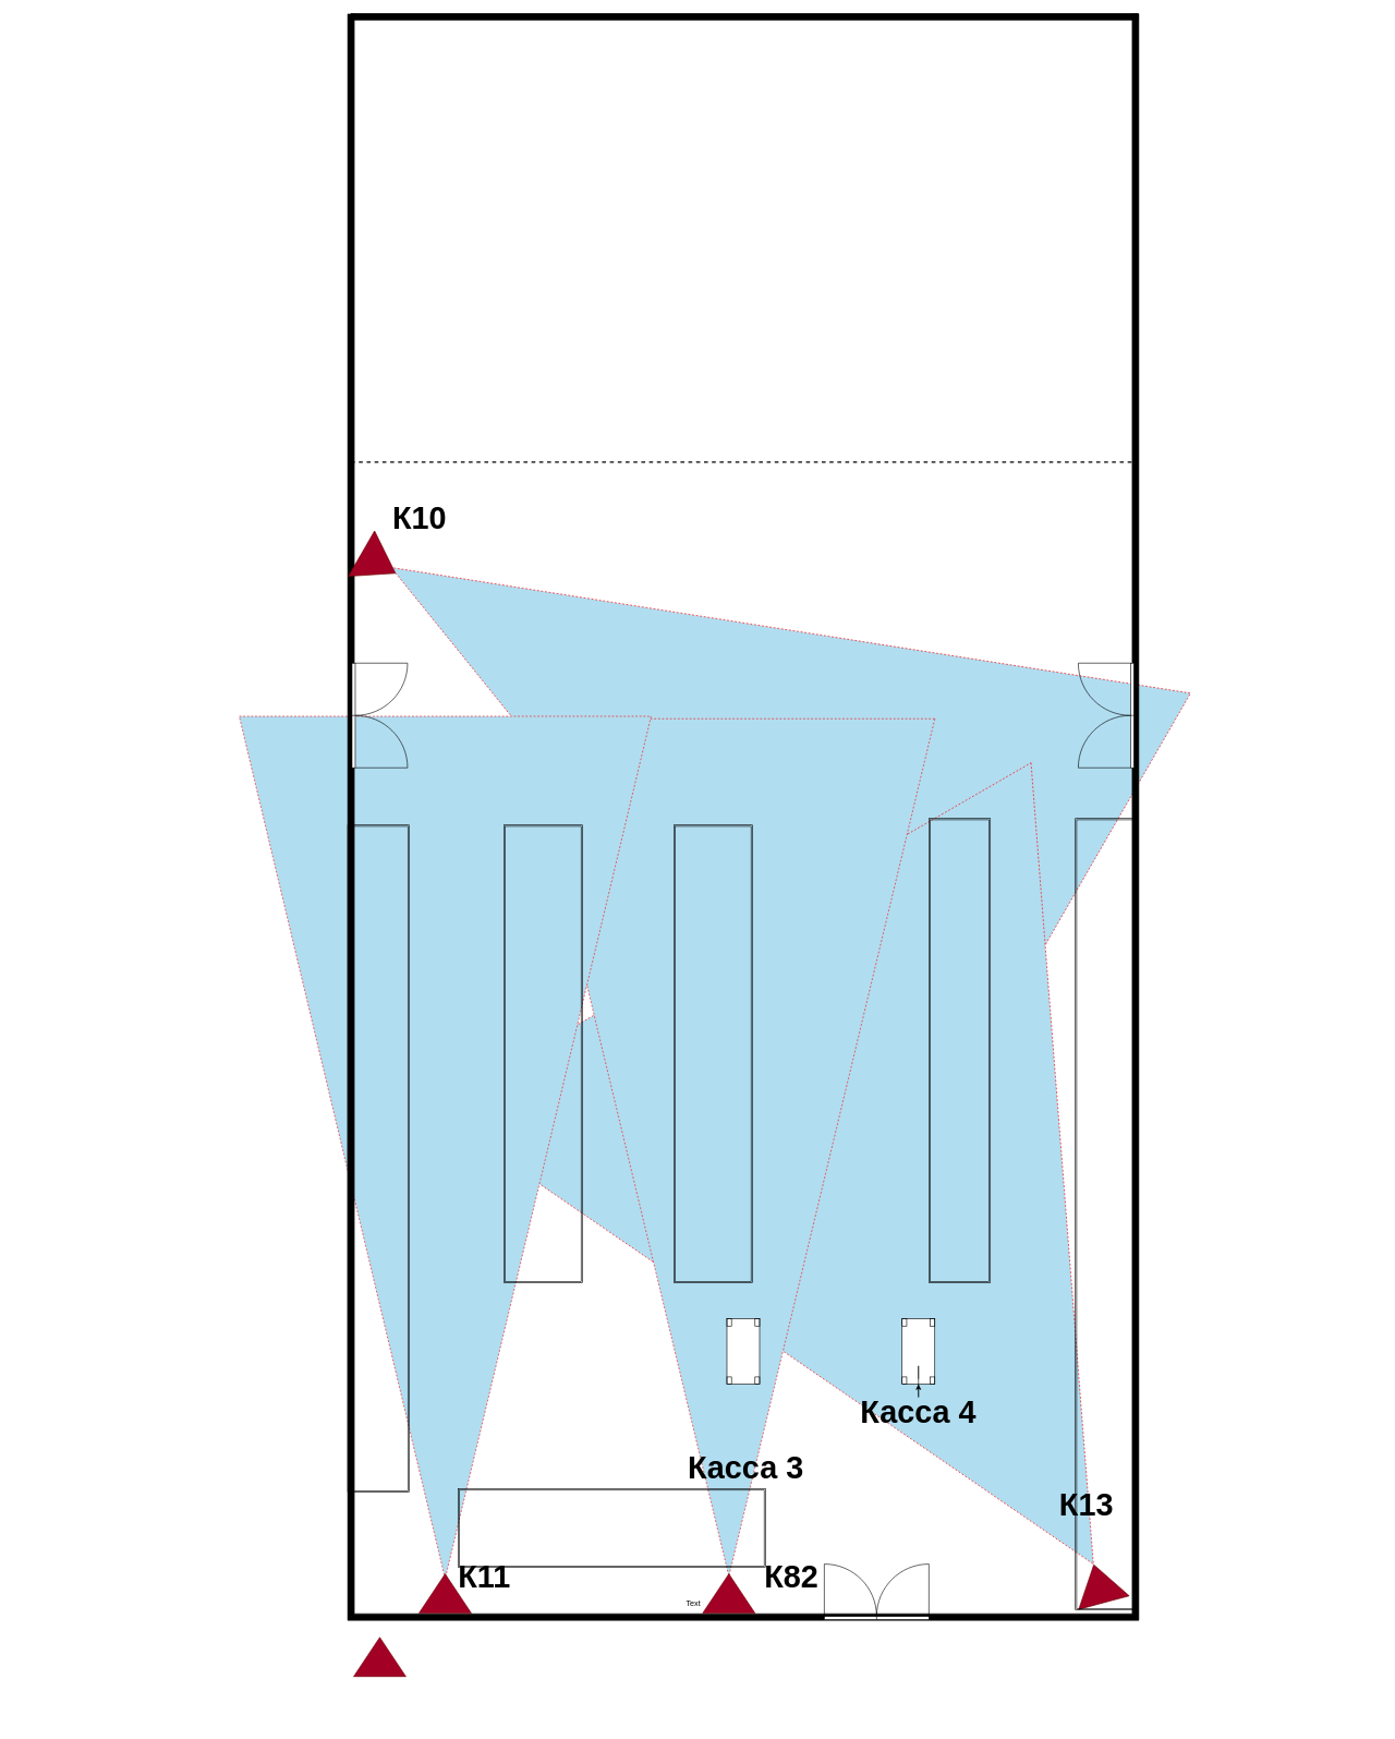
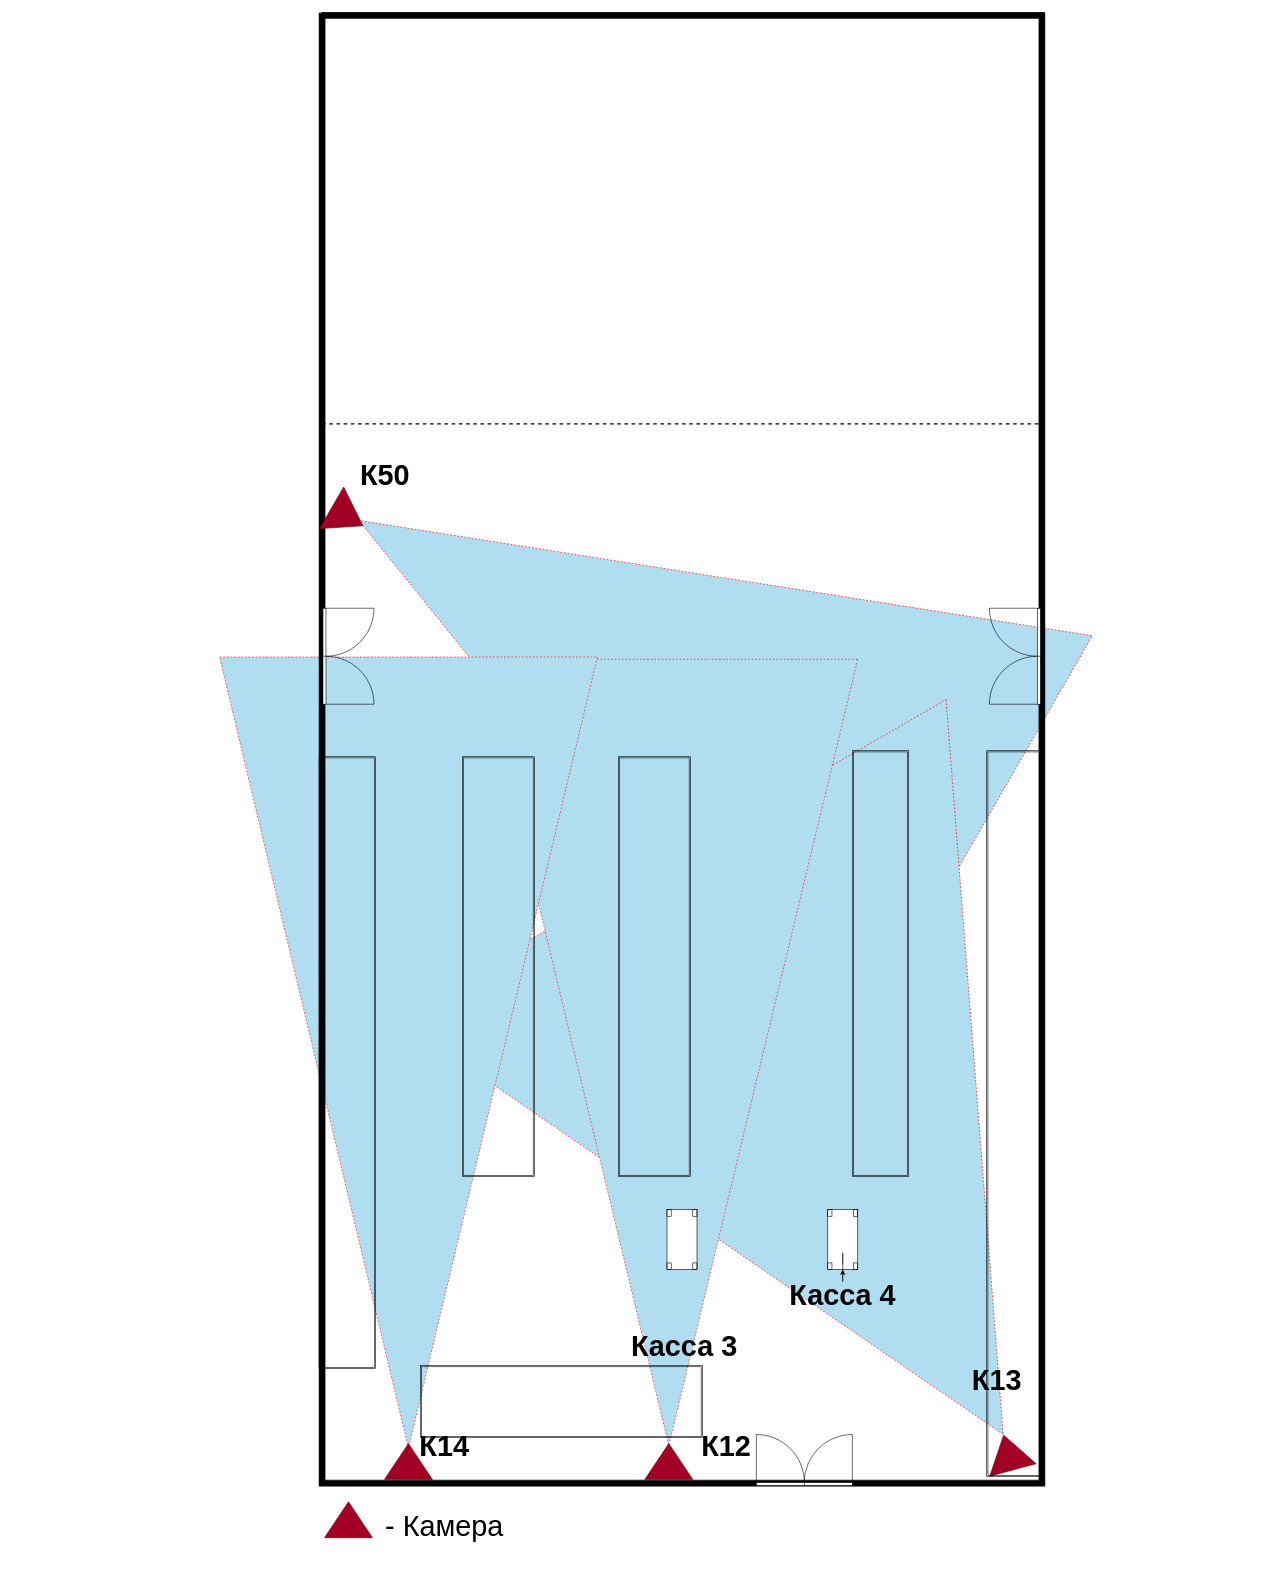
  <mxCell id="0" />
  <mxCell id="1" parent="0" />
  <mxCell id="2" value="" style="triangle;whiteSpace=wrap;html=1;strokeColor=#FF0000;strokeWidth=1;fillColor=#b1ddf0;rotation=-150;dashed=1;" vertex="1" parent="1"><mxGeometry x="520" y="711" width="1155.12" height="890" as="geometry" /></mxCell>
  <mxCell id="3" value="" style="triangle;whiteSpace=wrap;html=1;strokeColor=#FF0000;strokeWidth=1;fillColor=#b1ddf0;rotation=60;dashed=1;" vertex="1" parent="1"><mxGeometry x="840" y="1381" width="1108.79" height="1060" as="geometry" /></mxCell>
  <mxCell id="4" value="" style="triangle;whiteSpace=wrap;html=1;strokeColor=#FF0000;strokeWidth=1;fillColor=#b1ddf0;rotation=90;dashed=1;" vertex="1" parent="1"><mxGeometry x="458.36" y="1439.17" width="1311.29" height="630" as="geometry" /></mxCell>
  <mxCell id="5" value="" style="triangle;whiteSpace=wrap;html=1;strokeColor=#FF0000;strokeWidth=1;fillColor=#b1ddf0;rotation=90;dashed=1;labelBackgroundColor=none;rounded=0;comic=0;shadow=0;backgroundOutline=0;treeMoving=0;noLabel=0;connectable=1;allowArrows=1;recursiveResize=1;expand=1;labelBorderColor=#000000;" vertex="1" parent="1"><mxGeometry x="20.61" y="1439.17" width="1318.79" height="630" as="geometry" /></mxCell>
  <mxCell id="6" value="" style="verticalLabelPosition=bottom;html=1;verticalAlign=top;align=center;strokeWidth=1;shape=mxgraph.floorplan.wallU;fillColor=#000000;rounded=0;shadow=0;comic=0;fontFamily=Verdana;fontSize=12;rotation=-180;" parent="1" vertex="1"><mxGeometry x="531" y="21" width="1210" height="2456" as="geometry" /></mxCell>
  <mxCell id="7" value="" style="verticalLabelPosition=bottom;html=1;verticalAlign=top;align=center;shape=mxgraph.floorplan.wall;fillColor=#000000;" vertex="1" parent="1"><mxGeometry x="536" y="20" width="1204" height="10" as="geometry" /></mxCell>
  <mxCell id="8" value="" style="verticalLabelPosition=bottom;html=1;verticalAlign=top;align=center;shape=mxgraph.floorplan.doorDouble;aspect=fixed;rotation=-90;" vertex="1" parent="1"><mxGeometry x="500" y="1051" width="160" height="85" as="geometry" /></mxCell>
  <mxCell id="9" value="" style="line;strokeWidth=2;direction=south;html=1;fillColor=#000000;gradientColor=none;" vertex="1" parent="1"><mxGeometry x="1731" y="2236" width="10" height="230" as="geometry" /></mxCell>
  <mxCell id="10" value="" style="shape=ext;double=1;rounded=0;whiteSpace=wrap;html=1;strokeColor=#000000;strokeWidth=1;fillColor=none;gradientColor=none;" vertex="1" parent="1"><mxGeometry x="770" y="1261" width="120" height="700" as="geometry" /></mxCell>
  <mxCell id="11" value="" style="shape=ext;double=1;rounded=0;whiteSpace=wrap;html=1;strokeColor=#000000;strokeWidth=1;fillColor=none;gradientColor=none;" vertex="1" parent="1"><mxGeometry x="1030" y="1261" width="120" height="700" as="geometry" /></mxCell>
  <mxCell id="12" value="" style="verticalLabelPosition=bottom;html=1;verticalAlign=top;align=center;shape=mxgraph.floorplan.doorDouble;aspect=fixed;rotation=90;" vertex="1" parent="1"><mxGeometry x="1611" y="1051" width="160" height="85" as="geometry" /></mxCell>
  <mxCell id="13" value="" style="verticalLabelPosition=bottom;html=1;verticalAlign=top;align=center;shape=mxgraph.floorplan.table;rotation=90;" vertex="1" parent="1"><mxGeometry x="1354" y="2041" width="100" height="50" as="geometry" /></mxCell>
  <mxCell id="14" value="" style="verticalLabelPosition=bottom;html=1;verticalAlign=top;align=center;shape=mxgraph.floorplan.table;rotation=-90;" vertex="1" parent="1"><mxGeometry x="1086" y="2041" width="100" height="50" as="geometry" /></mxCell>
  <mxCell id="15" value="" style="triangle;whiteSpace=wrap;html=1;strokeColor=#6F0000;strokeWidth=1;fillColor=#a20025;fontColor=#ffffff;rotation=30;" vertex="1" parent="1"><mxGeometry x="548" y="821" width="60" height="80" as="geometry" /></mxCell>
  <mxCell id="16" value="" style="triangle;whiteSpace=wrap;html=1;strokeColor=#6F0000;strokeWidth=1;fillColor=#a20025;fontColor=#ffffff;rotation=-105;" vertex="1" parent="1"><mxGeometry x="1650" y="2381" width="60" height="80" as="geometry" /></mxCell>
  <mxCell id="17" value="" style="triangle;whiteSpace=wrap;html=1;strokeColor=#6F0000;strokeWidth=1;fillColor=#a20025;fontColor=#ffffff;rotation=-90;" vertex="1" parent="1"><mxGeometry x="1084" y="2396" width="60" height="80" as="geometry" /></mxCell>
  <mxCell id="18" value="" style="triangle;whiteSpace=wrap;html=1;strokeColor=#6F0000;strokeWidth=1;fillColor=#a20025;fontColor=#ffffff;rotation=-90;" vertex="1" parent="1"><mxGeometry x="650" y="2396" width="60" height="80" as="geometry" /></mxCell>
  <mxCell id="19" value="" style="shape=ext;double=1;rounded=0;whiteSpace=wrap;html=1;strokeColor=#000000;strokeWidth=1;fillColor=none;gradientColor=none;" vertex="1" parent="1"><mxGeometry x="1420" y="1251" width="94" height="710" as="geometry" /></mxCell>
  <mxCell id="20" value="" style="triangle;whiteSpace=wrap;html=1;strokeColor=#6F0000;strokeWidth=1;fillColor=#a20025;fontColor=#ffffff;rotation=-90;" vertex="1" parent="1"><mxGeometry x="550" y="2493" width="60" height="80" as="geometry" /></mxCell>
- <mxCell id="21" value="Text" style="text;html=1;strokeColor=none;fillColor=none;align=center;verticalAlign=middle;whiteSpace=wrap;rounded=0;shadow=0;dashed=1;comic=0;" vertex="1" parent="1"><mxGeometry x="1040" y="2441" width="40" height="20" as="geometry" /></mxCell>
+ <mxCell id="22" value="&lt;font style=&quot;font-size: 48px&quot;&gt;- Камера&lt;/font&gt;" style="text;html=1;strokeColor=none;fillColor=none;align=center;verticalAlign=middle;whiteSpace=wrap;rounded=0;shadow=0;dashed=1;comic=0;" vertex="1" parent="1"><mxGeometry x="630" y="2533" width="220" height="20" as="geometry" /></mxCell>
  <mxCell id="23" value="&lt;font style=&quot;font-size: 48px&quot;&gt;&lt;b&gt;Касса 3&lt;/b&gt;&lt;/font&gt;" style="text;html=1;strokeColor=none;fillColor=none;align=center;verticalAlign=middle;whiteSpace=wrap;rounded=0;shadow=0;dashed=1;comic=0;" vertex="1" parent="1"><mxGeometry x="1030" y="2226.03" width="220" height="32.97" as="geometry" /></mxCell>
  <mxCell id="24" value="" style="edgeStyle=orthogonalEdgeStyle;rounded=0;orthogonalLoop=1;jettySize=auto;html=1;" edge="1" parent="1" source="25" target="13"><mxGeometry relative="1" as="geometry" /></mxCell>
  <mxCell id="25" value="&lt;font style=&quot;font-size: 48px&quot;&gt;&lt;b&gt;Касса 4&lt;/b&gt;&lt;/font&gt;" style="text;html=1;strokeColor=none;fillColor=none;align=center;verticalAlign=middle;whiteSpace=wrap;rounded=0;shadow=0;dashed=1;comic=0;" vertex="1" parent="1"><mxGeometry x="1294" y="2108" width="220" height="99.03" as="geometry" /></mxCell>
- <mxCell id="26" value="&lt;b style=&quot;font-size: 48px&quot;&gt;К11&lt;/b&gt;" style="text;html=1;strokeColor=none;fillColor=none;align=center;verticalAlign=middle;whiteSpace=wrap;rounded=0;shadow=0;dashed=1;comic=0;" vertex="1" parent="1"><mxGeometry x="630" y="2371" width="220" height="80" as="geometry" /></mxCell>
+ <mxCell id="26" value="&lt;b style=&quot;font-size: 48px&quot;&gt;К14&lt;/b&gt;" style="text;html=1;strokeColor=none;fillColor=none;align=center;verticalAlign=middle;whiteSpace=wrap;rounded=0;shadow=0;dashed=1;comic=0;" vertex="1" parent="1"><mxGeometry x="630" y="2371" width="220" height="80" as="geometry" /></mxCell>
  <mxCell id="27" value="&lt;b style=&quot;font-size: 48px&quot;&gt;К13&lt;/b&gt;" style="text;html=1;strokeColor=none;fillColor=none;align=center;verticalAlign=middle;whiteSpace=wrap;rounded=0;shadow=0;dashed=1;comic=0;" vertex="1" parent="1"><mxGeometry x="1551" y="2261" width="220" height="80" as="geometry" /></mxCell>
  <mxCell id="28" value="" style="shape=ext;double=1;rounded=0;whiteSpace=wrap;html=1;strokeColor=#000000;strokeWidth=1;fillColor=none;gradientColor=none;" vertex="1" parent="1"><mxGeometry x="531" y="1261" width="94" height="1020" as="geometry" /></mxCell>
  <mxCell id="29" value="" style="shape=ext;double=1;rounded=0;whiteSpace=wrap;html=1;strokeColor=#000000;strokeWidth=1;fillColor=none;gradientColor=none;" vertex="1" parent="1"><mxGeometry x="700" y="2276" width="470" height="120" as="geometry" /></mxCell>
  <mxCell id="30" value="" style="verticalLabelPosition=bottom;html=1;verticalAlign=top;align=center;shape=mxgraph.floorplan.doorDouble;aspect=fixed;rotation=-180;" vertex="1" parent="1"><mxGeometry x="1260" y="2391" width="160" height="85" as="geometry" /></mxCell>
  <mxCell id="31" value="" style="line;strokeWidth=2;html=1;rounded=0;shadow=0;dashed=1;comic=0;fillColor=none;" vertex="1" parent="1"><mxGeometry x="536" y="701" width="1194" height="10" as="geometry" /></mxCell>
  <mxCell id="32" value="" style="shape=ext;double=1;rounded=0;whiteSpace=wrap;html=1;strokeColor=#000000;strokeWidth=1;fillColor=none;gradientColor=none;" vertex="1" parent="1"><mxGeometry x="1644" y="1251" width="94" height="1210" as="geometry" /></mxCell>
- <mxCell id="33" value="&lt;b style=&quot;font-size: 48px&quot;&gt;К82&lt;/b&gt;" style="text;html=1;strokeColor=none;fillColor=none;align=center;verticalAlign=middle;whiteSpace=wrap;rounded=0;shadow=0;dashed=1;comic=0;" vertex="1" parent="1"><mxGeometry x="1100" y="2371" width="220" height="80" as="geometry" /></mxCell>
- <mxCell id="34" value="&lt;b style=&quot;font-size: 48px&quot;&gt;К10&lt;/b&gt;" style="text;html=1;strokeColor=none;fillColor=none;align=center;verticalAlign=middle;whiteSpace=wrap;rounded=0;shadow=0;dashed=1;comic=0;" vertex="1" parent="1"><mxGeometry x="531" y="751" width="220" height="80" as="geometry" /></mxCell>
+ <mxCell id="33" value="&lt;b style=&quot;font-size: 48px&quot;&gt;К12&lt;/b&gt;" style="text;html=1;strokeColor=none;fillColor=none;align=center;verticalAlign=middle;whiteSpace=wrap;rounded=0;shadow=0;dashed=1;comic=0;" vertex="1" parent="1"><mxGeometry x="1100" y="2371" width="220" height="80" as="geometry" /></mxCell>
+ <mxCell id="34" value="&lt;b style=&quot;font-size: 48px&quot;&gt;К50&lt;/b&gt;" style="text;html=1;strokeColor=none;fillColor=none;align=center;verticalAlign=middle;whiteSpace=wrap;rounded=0;shadow=0;dashed=1;comic=0;" vertex="1" parent="1"><mxGeometry x="531" y="751" width="220" height="80" as="geometry" /></mxCell>
